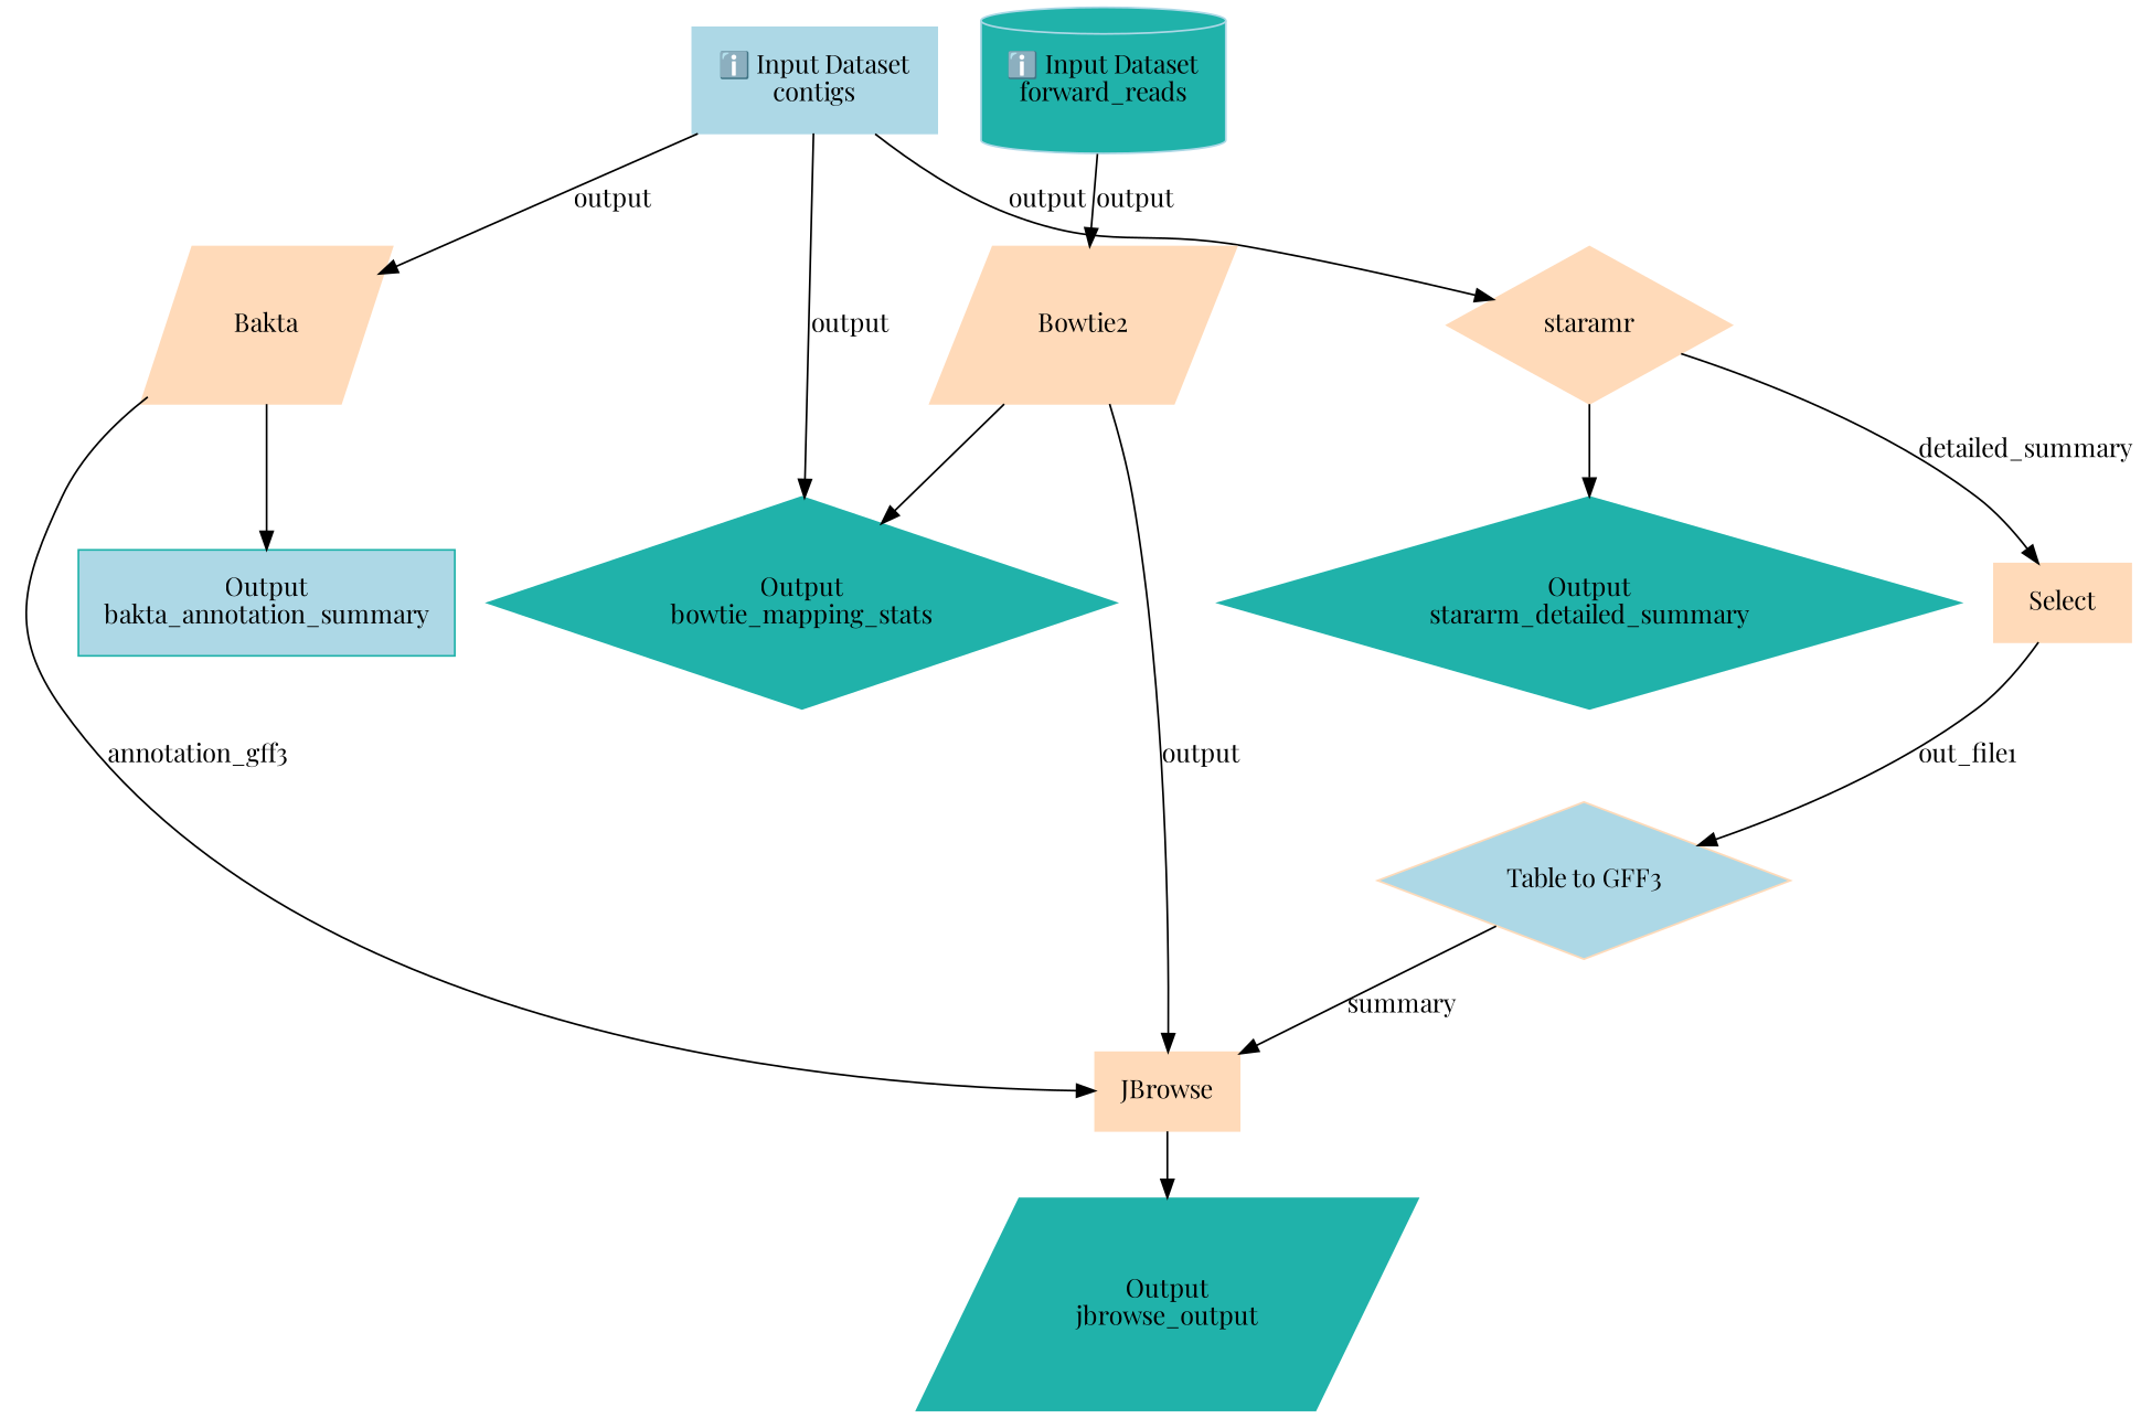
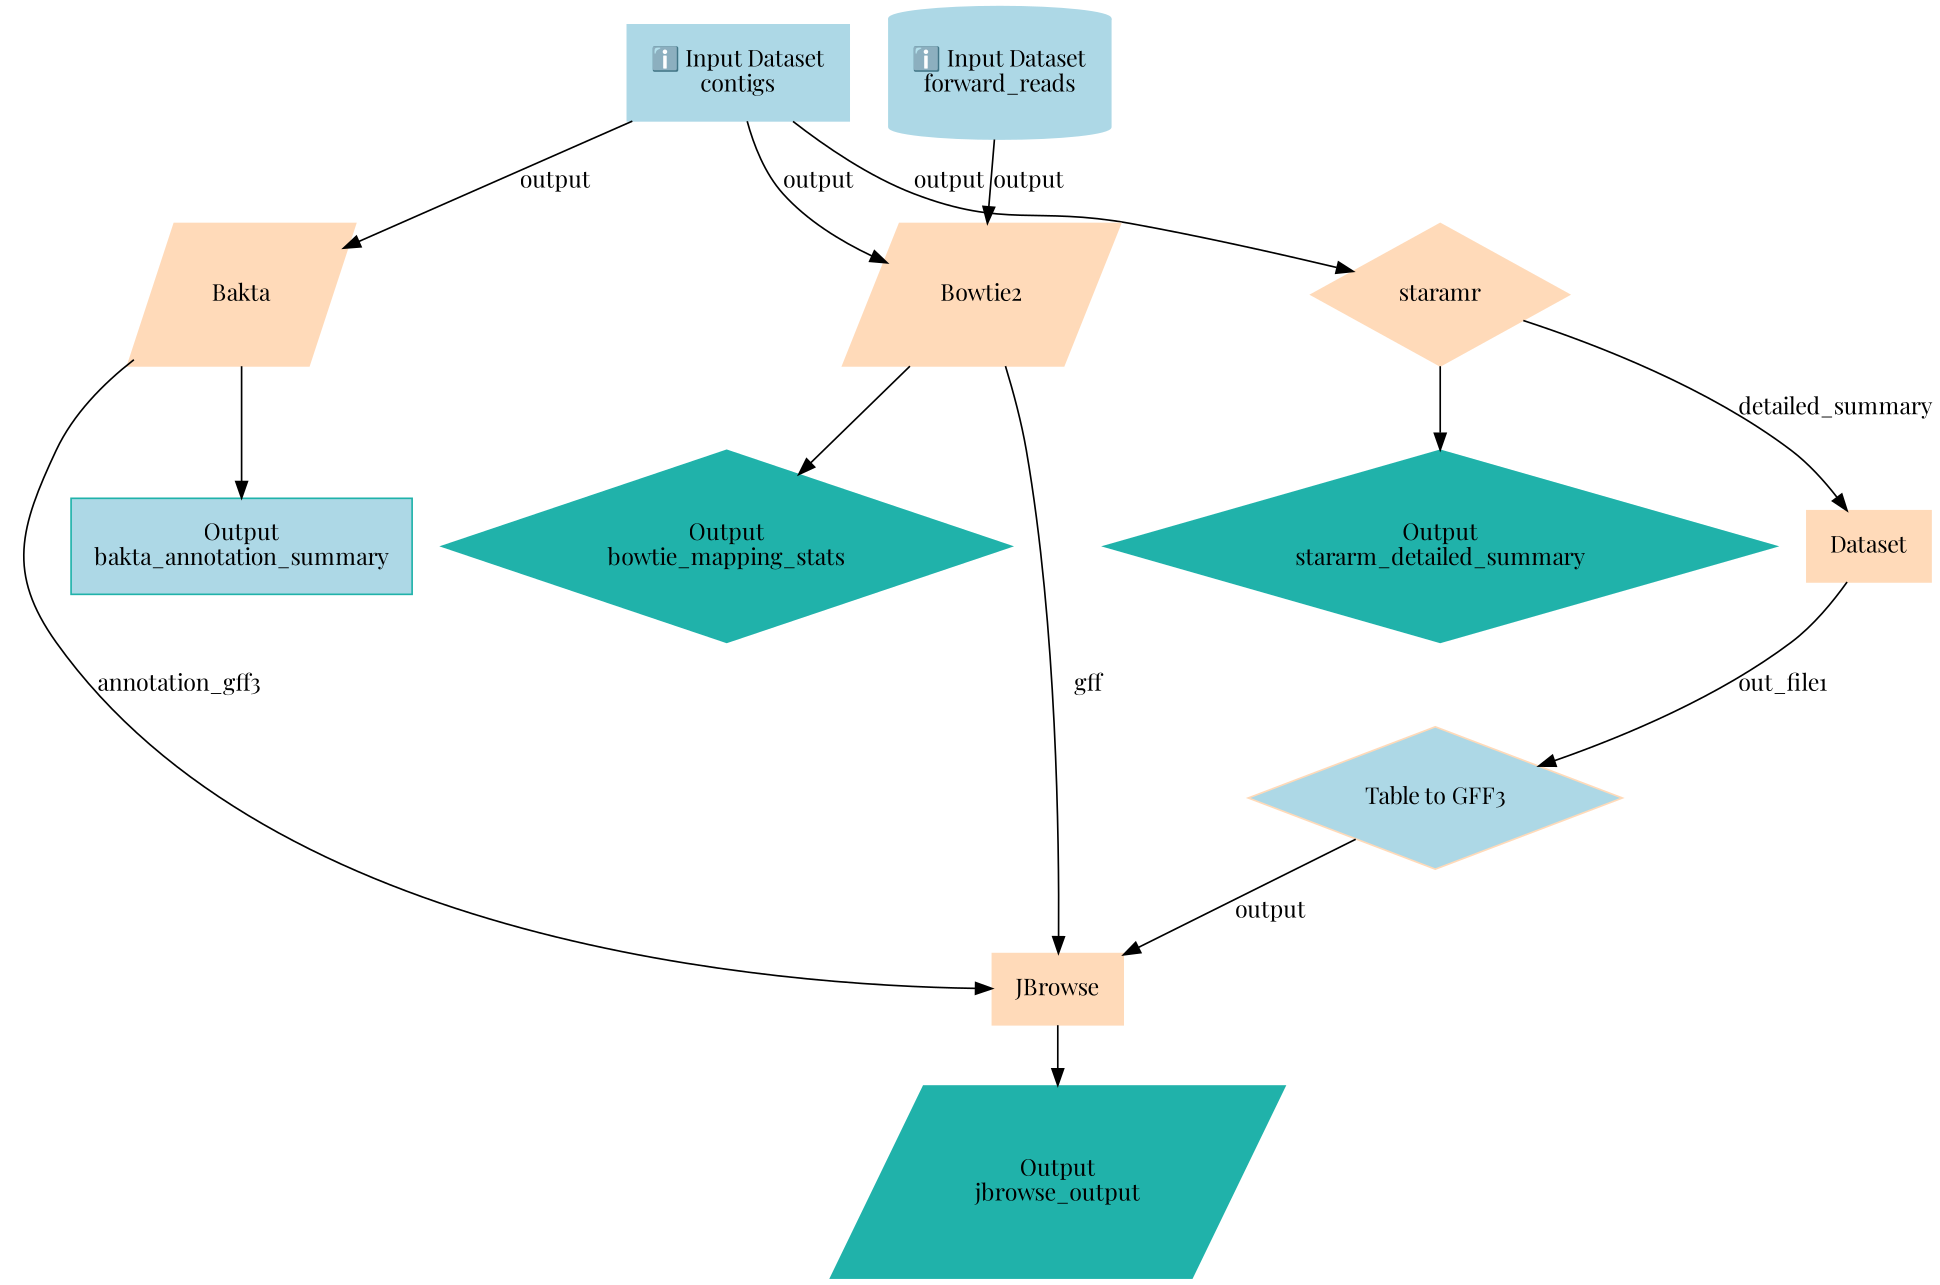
  digraph {
    fontname="Playfair Display"
    node [color=peachpuff fontname="Playfair Display" margin="0.2,0.2" shape=box style=filled]
    edge [fontname="Playfair Display"]
    n1 [color=lightblue label="ℹ️ Input Dataset\ncontigs"]
    n2 [label=staramr shape=diamond]
    n3 [label=Bakta shape=parallelogram]
    n4 [label=Bowtie2 shape=parallelogram]
    n5 [color=lightseagreen label="Output\nstararm_detailed_summary" shape=diamond]
-   n6 [label=Select]
+   n6 [label=Dataset]
    n7 [color=lightseagreen fillcolor=lightblue label="Output\nbakta_annotation_summary"]
    n8 [label=JBrowse]
    n9 [color=lightseagreen label="Output\nbowtie_mapping_stats" shape=diamond]
-   n10 [color=lightblue label="ℹ️ Input Dataset\nforward_reads" shape=cylinder fillcolor=lightseagreen]
+   n10 [color=lightblue label="ℹ️ Input Dataset\nforward_reads" shape=cylinder]
    n11 [fillcolor=lightblue label="Table to GFF3" shape=diamond]
    n12 [color=lightseagreen label="Output\njbrowse_output" shape=parallelogram]
    n1 -> n2 [label=output]
    n1 -> n3 [label=output]
-   n1 -> n9 [label=output]
+   n1 -> n4 [label=output]
    n2 -> n5
    n2 -> n6 [label=detailed_summary]
    n3 -> n7
    n3 -> n8 [label=annotation_gff3]
-   n4 -> n8 [label=output]
+   n4 -> n8 [label=gff]
    n4 -> n9
    n6 -> n11 [label=out_file1]
    n8 -> n12
    n10 -> n4 [label=output]
-   n11 -> n8 [label=summary]
+   n11 -> n8 [label=output]
  }
